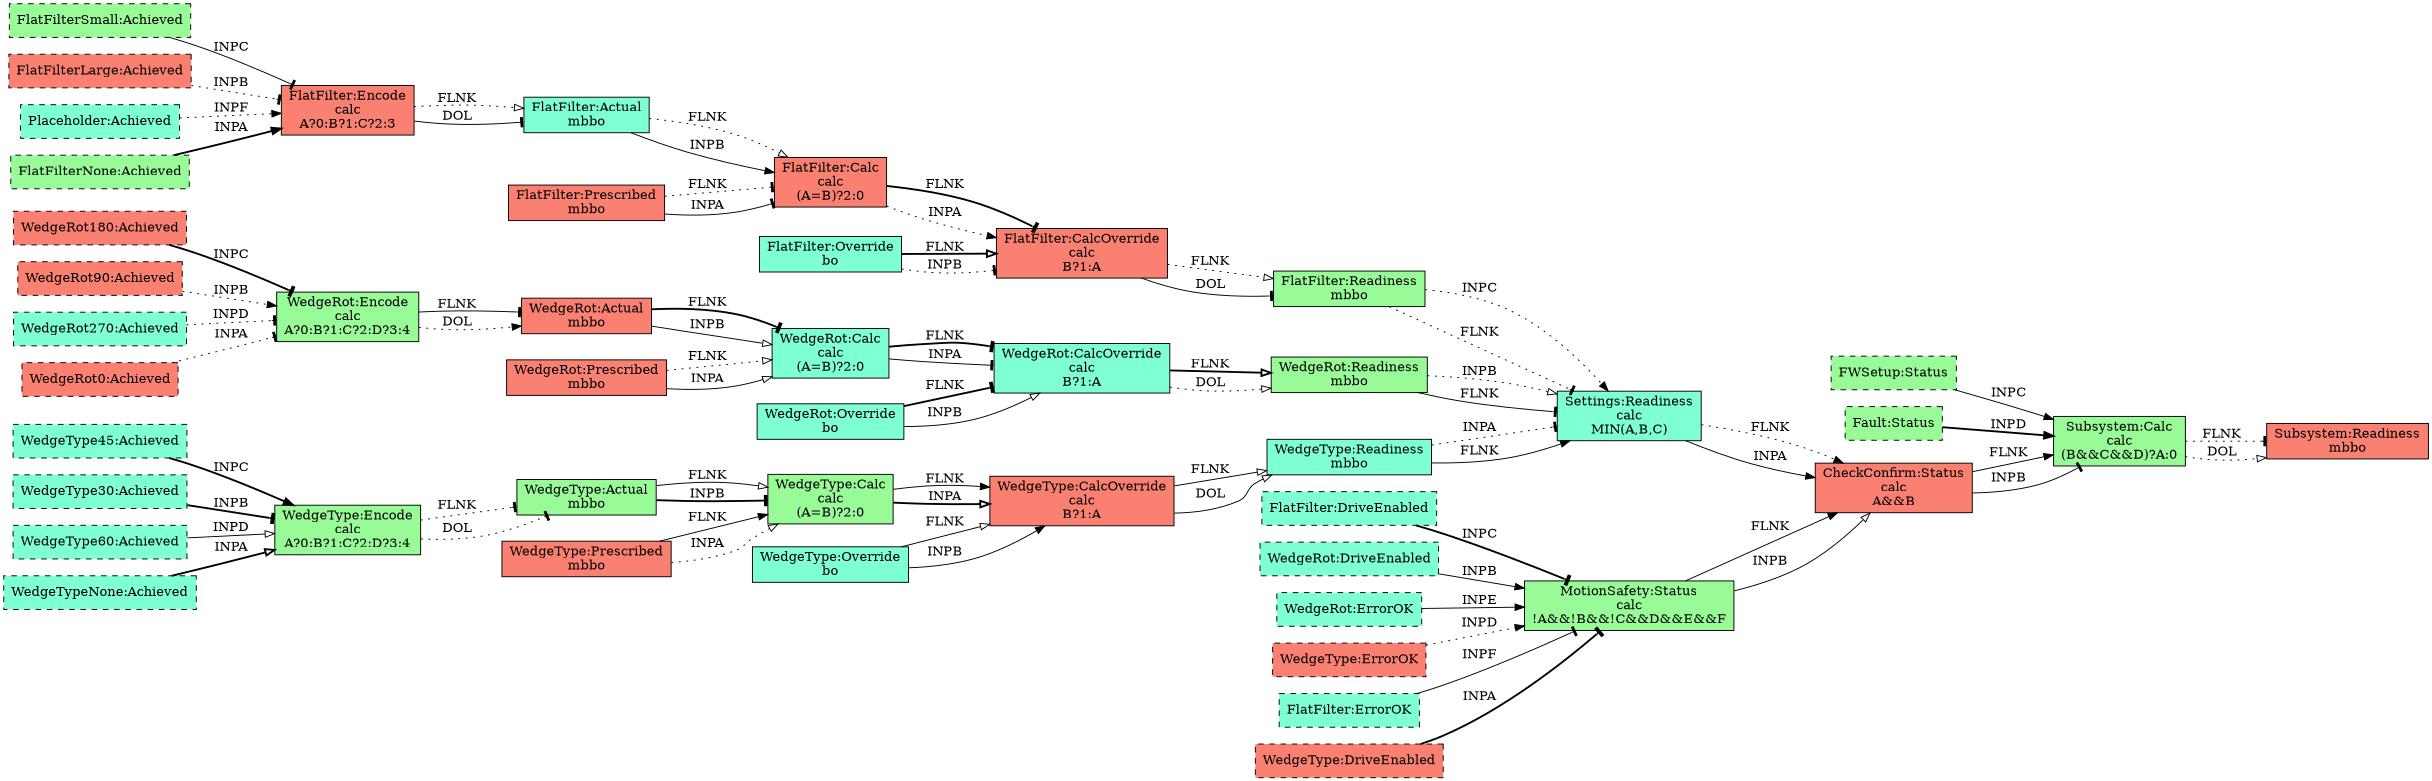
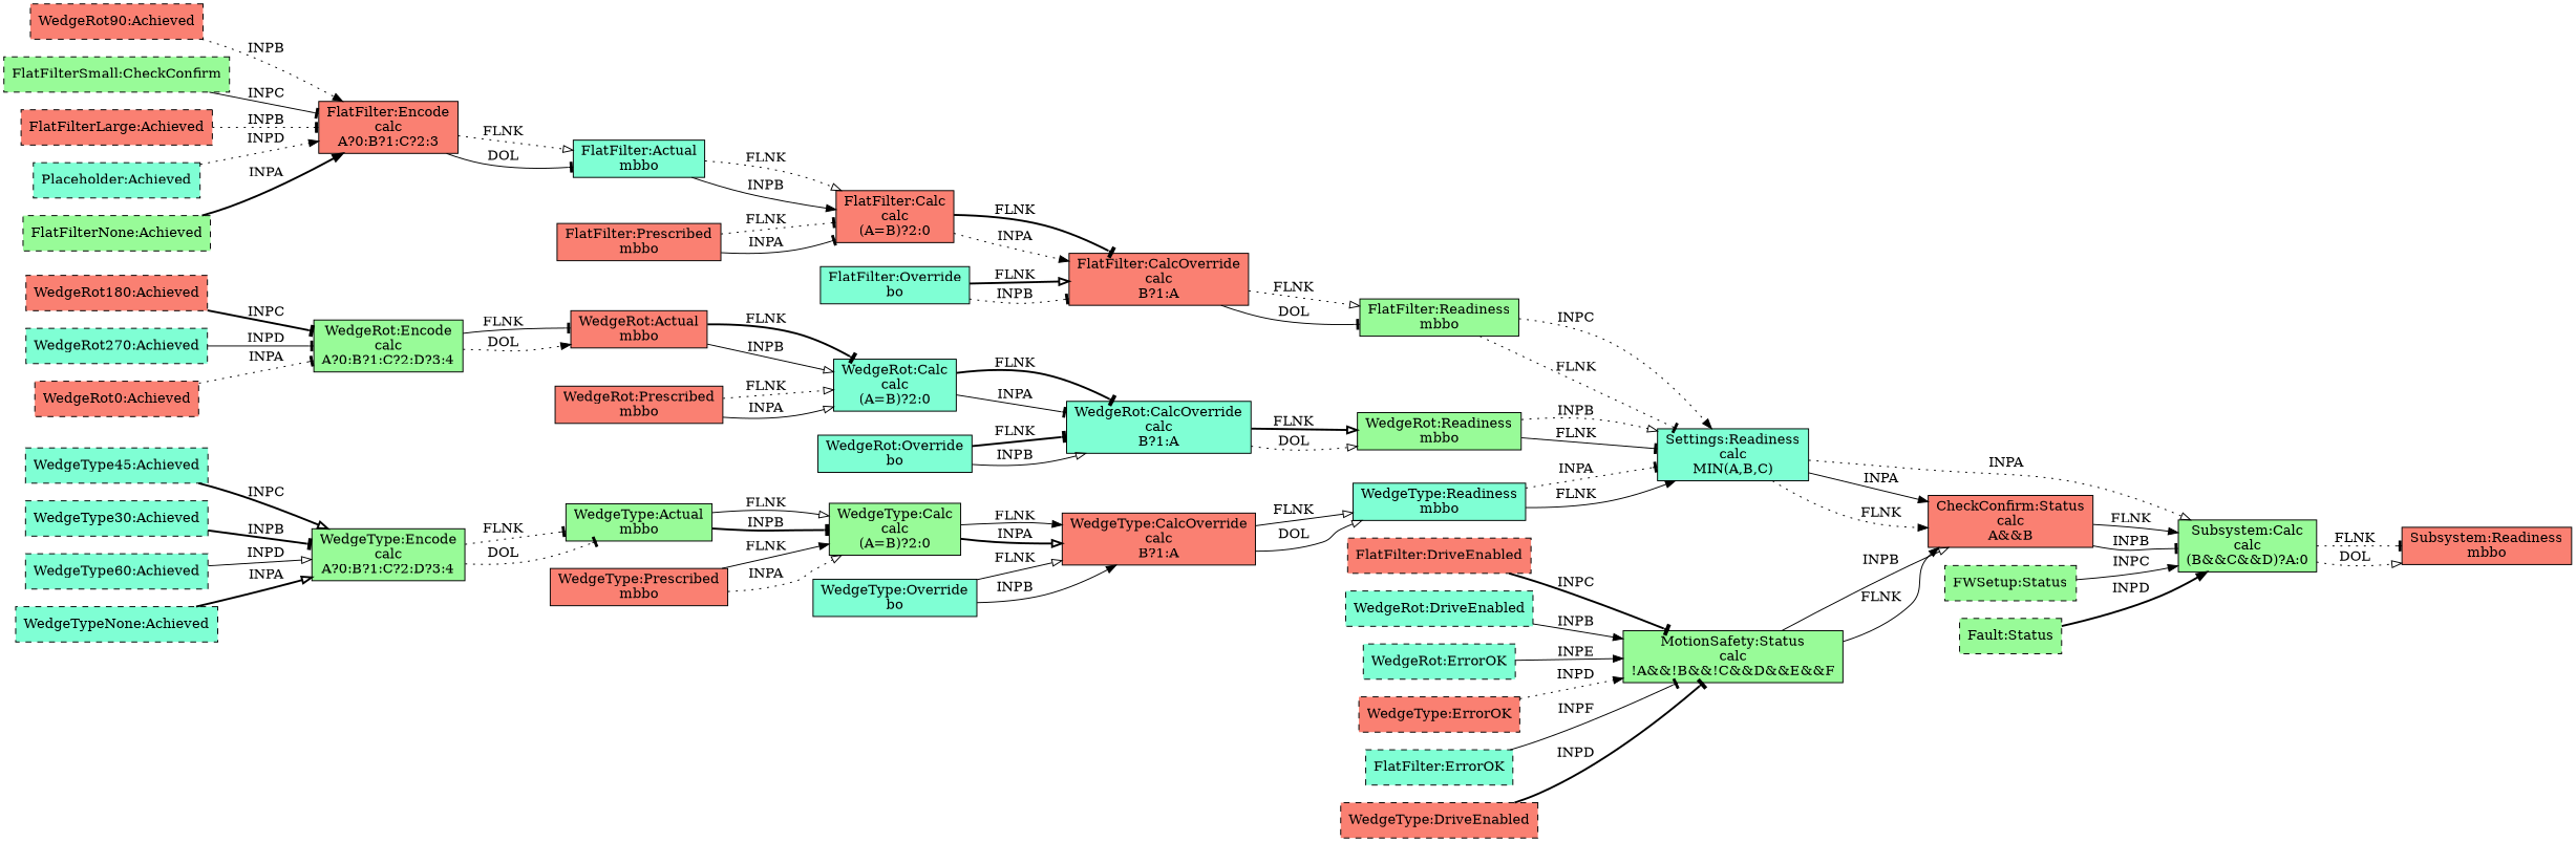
  digraph {
    rankdir=LR
    node [fillcolor=aquamarine shape=box style=filled]
    edge [arrowhead=tee style=solid]
    n1 [fillcolor=palegreen label="MotionSafety:Status\ncalc\n!A&&!B&&!C&&D&&E&&F"]
    n2 [fillcolor=salmon label="CheckConfirm:Status\ncalc\nA&&B"]
    n3 [fillcolor=palegreen label="Subsystem:Calc\ncalc\n(B&&C&&D)?A:0"]
-   "FlatFilter:DriveEnabled" [style="dashed,filled"]
+   "FlatFilter:DriveEnabled" [fillcolor=salmon style="dashed,filled"]
    "WedgeRot:DriveEnabled" [style="dashed,filled"]
    "WedgeRot:ErrorOK" [style="dashed,filled"]
    "WedgeType:ErrorOK" [fillcolor=salmon style="dashed,filled"]
    "FlatFilter:ErrorOK" [style="dashed,filled"]
    "WedgeType:DriveEnabled" [fillcolor=salmon style="dashed,filled"]
    n10 [fillcolor=salmon label="Subsystem:Readiness\nmbbo"]
    n11 [label="Settings:Readiness\ncalc\nMIN(A,B,C)"]
    n12 [fillcolor=palegreen label="FlatFilter:Readiness\nmbbo"]
    n13 [fillcolor=palegreen label="WedgeRot:Readiness\nmbbo"]
    n14 [label="WedgeType:Readiness\nmbbo"]
    "FWSetup:Status" [fillcolor=palegreen style="dashed,filled"]
    "Fault:Status" [fillcolor=palegreen style="dashed,filled"]
    n17 [fillcolor=palegreen label="WedgeType:Encode\ncalc\nA?0:B?1:C?2:D?3:4"]
    n18 [fillcolor=palegreen label="WedgeType:Actual\nmbbo"]
    n19 [fillcolor=palegreen label="WedgeType:Calc\ncalc\n(A=B)?2:0"]
    "WedgeType45:Achieved" [style="dashed,filled"]
    "WedgeType30:Achieved" [style="dashed,filled"]
    "WedgeType60:Achieved" [style="dashed,filled"]
    "WedgeTypeNone:Achieved" [style="dashed,filled"]
    n24 [fillcolor=salmon label="WedgeType:CalcOverride\ncalc\nB?1:A"]
    n25 [fillcolor=salmon label="WedgeType:Prescribed\nmbbo"]
    n26 [label="WedgeType:Override\nbo"]
    n27 [fillcolor=palegreen label="WedgeRot:Encode\ncalc\nA?0:B?1:C?2:D?3:4"]
    n28 [fillcolor=salmon label="WedgeRot:Actual\nmbbo"]
    n29 [label="WedgeRot:Calc\ncalc\n(A=B)?2:0"]
    "WedgeRot180:Achieved" [fillcolor=salmon style="dashed,filled"]
    "WedgeRot90:Achieved" [fillcolor=salmon style="dashed,filled"]
    "WedgeRot270:Achieved" [style="dashed,filled"]
    "WedgeRot0:Achieved" [fillcolor=salmon style="dashed,filled"]
    n34 [label="WedgeRot:CalcOverride\ncalc\nB?1:A"]
    n35 [fillcolor=salmon label="WedgeRot:Prescribed\nmbbo"]
    n36 [label="WedgeRot:Override\nbo"]
    n37 [fillcolor=salmon label="FlatFilter:Encode\ncalc\nA?0:B?1:C?2:3"]
    n38 [label="FlatFilter:Actual\nmbbo"]
    n39 [fillcolor=salmon label="FlatFilter:Calc\ncalc\n(A=B)?2:0"]
-   "FlatFilterSmall:Achieved" [fillcolor=palegreen style="dashed,filled"]
+   "FlatFilterSmall:Achieved" [fillcolor=palegreen style="dashed,filled" label="FlatFilterSmall:CheckConfirm"]
    "FlatFilterLarge:Achieved" [fillcolor=salmon style="dashed,filled"]
    "Placeholder:Achieved" [style="dashed,filled"]
    "FlatFilterNone:Achieved" [fillcolor=palegreen style="dashed,filled"]
    n44 [fillcolor=salmon label="FlatFilter:CalcOverride\ncalc\nB?1:A"]
    n45 [fillcolor=salmon label="FlatFilter:Prescribed\nmbbo"]
    n46 [label="FlatFilter:Override\nbo"]
    n1 -> n2 [arrowhead=normal label="FLNK  "]
    n1 -> n2 [arrowhead=onormal label="INPB  "]
    n2 -> n3 [arrowhead=normal label="FLNK  "]
    n2 -> n3 [label="INPB  "]
    n3 -> n10 [label="FLNK  " style=dotted]
    n3 -> n10 [arrowhead=onormal label="DOL  " style=dotted]
    "FlatFilter:DriveEnabled" -> n1 [label="INPC  " style=bold]
    "WedgeRot:DriveEnabled" -> n1 [arrowhead=normal label="INPB  "]
    "WedgeRot:ErrorOK" -> n1 [arrowhead=normal label="INPE  "]
    "WedgeType:ErrorOK" -> n1 [arrowhead=normal label="INPD  " style=dotted]
    "FlatFilter:ErrorOK" -> n1 [label="INPF  "]
-   "WedgeType:DriveEnabled" -> n1 [label="INPA  " style=bold]
+   "WedgeType:DriveEnabled" -> n1 [label="INPD  " style=bold]
    n11 -> n2 [arrowhead=normal label="FLNK  " style=dotted]
    n11 -> n2 [arrowhead=normal label="INPA  "]
+   n11 -> n3 [arrowhead=onormal label="INPA  " style=dotted]
    n12 -> n11 [arrowhead=normal label="INPC  " style=dotted]
    n12 -> n11 [label="FLNK  " style=dotted]
    n13 -> n11 [arrowhead=onormal label="INPB  " style=dotted]
    n13 -> n11 [label="FLNK  "]
    n14 -> n11 [label="INPA  " style=dotted]
    n14 -> n11 [arrowhead=normal label="FLNK  "]
    "FWSetup:Status" -> n3 [arrowhead=normal label="INPC  "]
    "Fault:Status" -> n3 [arrowhead=normal label="INPD  " style=bold]
    n17 -> n18 [label="FLNK  " style=dotted]
    n17 -> n18 [label="DOL  " style=dotted]
    n18 -> n19 [arrowhead=onormal label="FLNK  "]
    n18 -> n19 [label="INPB  " style=bold]
    n19 -> n24 [arrowhead=normal label="FLNK  "]
    n19 -> n24 [arrowhead=onormal label="INPA  " style=bold]
-   "WedgeType45:Achieved" -> n17 [arrowhead=normal label="INPC  " style=bold]
+   "WedgeType45:Achieved" -> n17 [arrowhead=onormal label="INPC  " style=bold]
    "WedgeType30:Achieved" -> n17 [label="INPB  " style=bold]
    "WedgeType60:Achieved" -> n17 [arrowhead=onormal label="INPD  "]
    "WedgeTypeNone:Achieved" -> n17 [arrowhead=onormal label="INPA  " style=bold]
    n24 -> n14 [arrowhead=onormal label="FLNK  "]
    n24 -> n14 [arrowhead=onormal label="DOL  "]
    n25 -> n19 [arrowhead=normal label="FLNK  "]
    n25 -> n19 [arrowhead=onormal label="INPA  " style=dotted]
    n26 -> n24 [arrowhead=onormal label="FLNK  "]
    n26 -> n24 [arrowhead=normal label="INPB  "]
    n27 -> n28 [label="FLNK  "]
    n27 -> n28 [arrowhead=normal label="DOL  " style=dotted]
    n28 -> n29 [label="FLNK  " style=bold]
    n28 -> n29 [arrowhead=onormal label="INPB  "]
    n29 -> n34 [label="FLNK  " style=bold]
    n29 -> n34 [label="INPA  "]
    "WedgeRot180:Achieved" -> n27 [label="INPC  " style=bold]
-   "WedgeRot90:Achieved" -> n27 [arrowhead=normal label="INPB  " style=dotted]
-   "WedgeRot270:Achieved" -> n27 [label="INPD  " style=dotted]
+   "WedgeRot90:Achieved" -> n37 [arrowhead=normal label="INPB  " style=dotted]
+   "WedgeRot270:Achieved" -> n27 [label="INPD  "]
    "WedgeRot0:Achieved" -> n27 [label="INPA  " style=dotted]
    n34 -> n13 [arrowhead=onormal label="FLNK  " style=bold]
    n34 -> n13 [arrowhead=onormal label="DOL  " style=dotted]
    n35 -> n29 [arrowhead=onormal label="FLNK  " style=dotted]
    n35 -> n29 [arrowhead=onormal label="INPA  "]
    n36 -> n34 [label="FLNK  " style=bold]
    n36 -> n34 [arrowhead=onormal label="INPB  "]
    n37 -> n38 [arrowhead=onormal label="FLNK  " style=dotted]
    n37 -> n38 [label="DOL  "]
    n38 -> n39 [arrowhead=onormal label="FLNK  " style=dotted]
    n38 -> n39 [arrowhead=normal label="INPB  "]
    n39 -> n44 [label="FLNK  " style=bold]
    n39 -> n44 [arrowhead=normal label="INPA  " style=dotted]
    "FlatFilterSmall:Achieved" -> n37 [label="INPC  "]
    "FlatFilterLarge:Achieved" -> n37 [label="INPB  " style=dotted]
-   "Placeholder:Achieved" -> n37 [arrowhead=normal label="INPF  " style=dotted]
+   "Placeholder:Achieved" -> n37 [arrowhead=normal label="INPD  " style=dotted]
    "FlatFilterNone:Achieved" -> n37 [arrowhead=normal label="INPA  " style=bold]
    n44 -> n12 [arrowhead=onormal label="FLNK  " style=dotted]
    n44 -> n12 [label="DOL  "]
    n45 -> n39 [label="FLNK  " style=dotted]
    n45 -> n39 [label="INPA  "]
    n46 -> n44 [arrowhead=onormal label="FLNK  " style=bold]
    n46 -> n44 [label="INPB  " style=dotted]
  }
